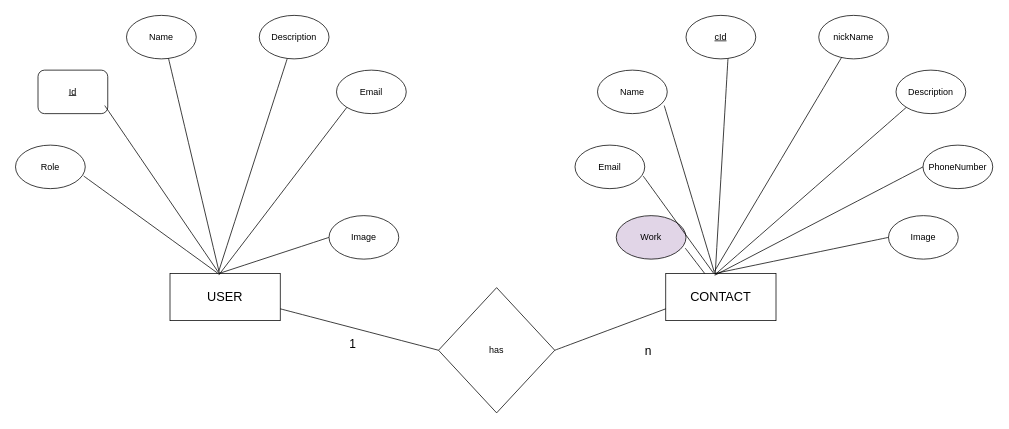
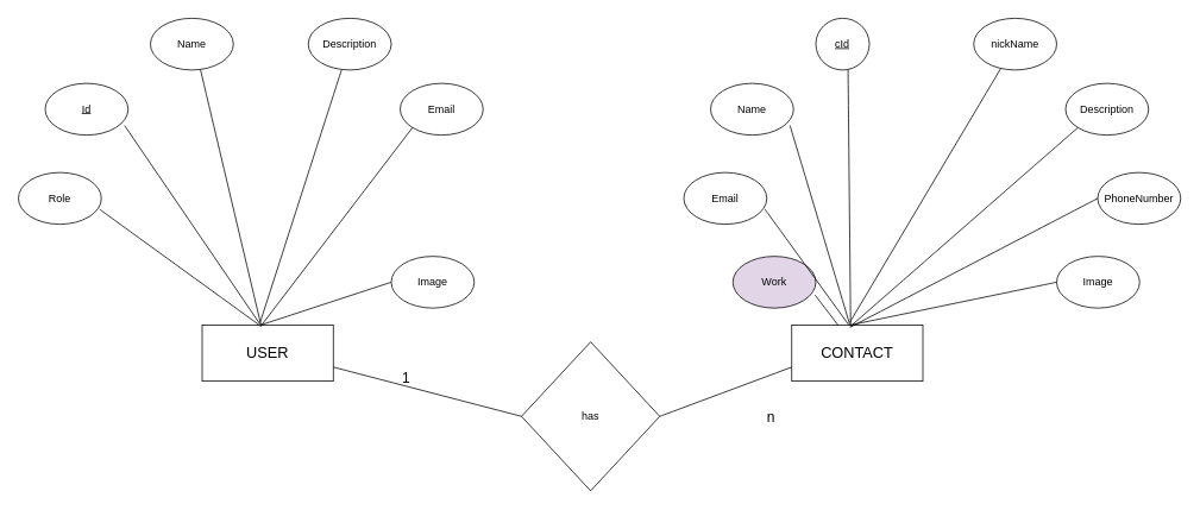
  <mxCell id="0" />
  <mxCell id="1" parent="0" />
  <mxCell id="2" value="&lt;font style=&quot;font-size: 17px;&quot;&gt;USER&lt;/font&gt;" style="rounded=0;whiteSpace=wrap;html=1;" vertex="1" parent="1"><mxGeometry x="226" y="364" width="147" height="63" as="geometry" /></mxCell>
- <mxCell id="3" value="&lt;u&gt;Id&lt;/u&gt;" style="whiteSpace=wrap;html=1;rounded=1;" vertex="1" parent="1"><mxGeometry x="50" y="93" width="93" height="58" as="geometry" /></mxCell>
+ <mxCell id="3" value="&lt;u&gt;Id&lt;/u&gt;" style="ellipse;whiteSpace=wrap;html=1;" vertex="1" parent="1"><mxGeometry x="50" y="93" width="93" height="58" as="geometry" /></mxCell>
  <mxCell id="4" value="Name" style="ellipse;whiteSpace=wrap;html=1;" vertex="1" parent="1"><mxGeometry x="168" y="20" width="93" height="58" as="geometry" /></mxCell>
  <mxCell id="5" value="Email" style="ellipse;whiteSpace=wrap;html=1;" vertex="1" parent="1"><mxGeometry x="448" y="93" width="93" height="58" as="geometry" /></mxCell>
  <mxCell id="6" value="Image" style="ellipse;whiteSpace=wrap;html=1;" vertex="1" parent="1"><mxGeometry x="438" y="287" width="93" height="58" as="geometry" /></mxCell>
  <mxCell id="7" value="Description" style="ellipse;whiteSpace=wrap;html=1;" vertex="1" parent="1"><mxGeometry x="345" y="20" width="93" height="58" as="geometry" /></mxCell>
  <mxCell id="8" value="Role" style="ellipse;whiteSpace=wrap;html=1;" vertex="1" parent="1"><mxGeometry x="20" y="193" width="93" height="58" as="geometry" /></mxCell>
  <mxCell id="9" value="has" style="rhombus;whiteSpace=wrap;html=1;" vertex="1" parent="1"><mxGeometry x="584" y="383" width="155" height="167" as="geometry" /></mxCell>
  <mxCell id="10" value="" style="endArrow=none;html=1;rounded=0;fontSize=12;startSize=8;endSize=8;curved=1;exitX=0.978;exitY=0.711;exitDx=0;exitDy=0;exitPerimeter=0;entryX=0.435;entryY=0;entryDx=0;entryDy=0;entryPerimeter=0;" edge="1" parent="1" source="8" target="2"><mxGeometry width="50" height="50" relative="1" as="geometry"><mxPoint x="177" y="340" as="sourcePoint" /><mxPoint x="297" y="312" as="targetPoint" /></mxGeometry></mxCell>
  <mxCell id="11" value="" style="endArrow=none;html=1;rounded=0;fontSize=12;startSize=8;endSize=8;curved=1;exitX=0.957;exitY=0.815;exitDx=0;exitDy=0;exitPerimeter=0;entryX=0.442;entryY=-0.012;entryDx=0;entryDy=0;entryPerimeter=0;" edge="1" parent="1" source="3" target="2"><mxGeometry width="50" height="50" relative="1" as="geometry"><mxPoint x="176" y="156" as="sourcePoint" /><mxPoint x="308" y="328" as="targetPoint" /></mxGeometry></mxCell>
  <mxCell id="12" value="" style="endArrow=none;html=1;rounded=0;fontSize=12;startSize=8;endSize=8;curved=1;exitX=0.602;exitY=0.987;exitDx=0;exitDy=0;exitPerimeter=0;entryX=0.449;entryY=0.004;entryDx=0;entryDy=0;entryPerimeter=0;" edge="1" parent="1" source="4" target="2"><mxGeometry width="50" height="50" relative="1" as="geometry"><mxPoint x="149" y="150" as="sourcePoint" /><mxPoint x="306" y="321" as="targetPoint" /></mxGeometry></mxCell>
  <mxCell id="13" value="" style="endArrow=none;html=1;rounded=0;fontSize=12;startSize=8;endSize=8;curved=1;entryX=0.442;entryY=-0.044;entryDx=0;entryDy=0;entryPerimeter=0;" edge="1" parent="1" source="7" target="2"><mxGeometry width="50" height="50" relative="1" as="geometry"><mxPoint x="159" y="160" as="sourcePoint" /><mxPoint x="311" y="383" as="targetPoint" /></mxGeometry></mxCell>
  <mxCell id="14" value="" style="endArrow=none;html=1;rounded=0;fontSize=12;startSize=8;endSize=8;curved=1;exitX=0;exitY=1;exitDx=0;exitDy=0;entryX=0.442;entryY=0.036;entryDx=0;entryDy=0;entryPerimeter=0;" edge="1" parent="1" source="5" target="2"><mxGeometry width="50" height="50" relative="1" as="geometry"><mxPoint x="169" y="170" as="sourcePoint" /><mxPoint x="321" y="393" as="targetPoint" /></mxGeometry></mxCell>
  <mxCell id="15" value="" style="endArrow=none;html=1;rounded=0;fontSize=12;startSize=8;endSize=8;curved=1;exitX=0;exitY=0.5;exitDx=0;exitDy=0;entryX=0.442;entryY=0.004;entryDx=0;entryDy=0;entryPerimeter=0;" edge="1" parent="1" source="6" target="2"><mxGeometry width="50" height="50" relative="1" as="geometry"><mxPoint x="189" y="190" as="sourcePoint" /><mxPoint x="341" y="413" as="targetPoint" /></mxGeometry></mxCell>
  <mxCell id="16" value="&lt;span style=&quot;font-size: 17px;&quot;&gt;CONTACT&lt;/span&gt;" style="rounded=0;whiteSpace=wrap;html=1;" vertex="1" parent="1"><mxGeometry x="887" y="364" width="147" height="63" as="geometry" /></mxCell>
  <mxCell id="17" value="Name" style="ellipse;whiteSpace=wrap;html=1;" vertex="1" parent="1"><mxGeometry x="796" y="93" width="93" height="58" as="geometry" /></mxCell>
- <mxCell id="18" value="&lt;u&gt;cId&lt;/u&gt;" style="ellipse;whiteSpace=wrap;html=1;" vertex="1" parent="1"><mxGeometry x="914" y="20" width="93" height="58" as="geometry" /></mxCell>
+ <mxCell id="18" value="&lt;u&gt;cId&lt;/u&gt;" style="ellipse;whiteSpace=wrap;html=1;" vertex="1" parent="1"><mxGeometry x="914" y="20" width="60" height="58" as="geometry" /></mxCell>
  <mxCell id="19" value="Description" style="ellipse;whiteSpace=wrap;html=1;" vertex="1" parent="1"><mxGeometry x="1194" y="93" width="93" height="58" as="geometry" /></mxCell>
  <mxCell id="20" value="PhoneNumber" style="ellipse;whiteSpace=wrap;html=1;" vertex="1" parent="1"><mxGeometry x="1230" y="193" width="93" height="58" as="geometry" /></mxCell>
  <mxCell id="21" value="Image" style="ellipse;whiteSpace=wrap;html=1;" vertex="1" parent="1"><mxGeometry x="1184" y="287" width="93" height="58" as="geometry" /></mxCell>
  <mxCell id="22" value="nickName" style="ellipse;whiteSpace=wrap;html=1;" vertex="1" parent="1"><mxGeometry x="1091" y="20" width="93" height="58" as="geometry" /></mxCell>
  <mxCell id="23" value="Email" style="ellipse;whiteSpace=wrap;html=1;" vertex="1" parent="1"><mxGeometry x="766" y="193" width="93" height="58" as="geometry" /></mxCell>
  <mxCell id="24" value="Work" style="ellipse;whiteSpace=wrap;html=1;fillColor=#e1d5e7;" vertex="1" parent="1"><mxGeometry x="821" y="287" width="93" height="58" as="geometry" /></mxCell>
  <mxCell id="25" value="" style="endArrow=none;html=1;rounded=0;fontSize=12;startSize=8;endSize=8;curved=1;entryX=0.354;entryY=0.004;entryDx=0;entryDy=0;entryPerimeter=0;exitX=0.989;exitY=0.746;exitDx=0;exitDy=0;exitPerimeter=0;" edge="1" parent="1" source="24" target="16"><mxGeometry width="50" height="50" relative="1" as="geometry"><mxPoint x="997" y="320" as="sourcePoint" /><mxPoint x="1399" y="309" as="targetPoint" /></mxGeometry></mxCell>
  <mxCell id="26" value="" style="endArrow=none;html=1;rounded=0;fontSize=12;startSize=8;endSize=8;curved=1;exitX=0.978;exitY=0.711;exitDx=0;exitDy=0;exitPerimeter=0;entryX=0.435;entryY=0;entryDx=0;entryDy=0;entryPerimeter=0;" edge="1" parent="1" source="23" target="16"><mxGeometry width="50" height="50" relative="1" as="geometry"><mxPoint x="923" y="340" as="sourcePoint" /><mxPoint x="1043" y="312" as="targetPoint" /></mxGeometry></mxCell>
  <mxCell id="27" value="" style="endArrow=none;html=1;rounded=0;fontSize=12;startSize=8;endSize=8;curved=1;exitX=0.957;exitY=0.815;exitDx=0;exitDy=0;exitPerimeter=0;entryX=0.442;entryY=-0.012;entryDx=0;entryDy=0;entryPerimeter=0;" edge="1" parent="1" source="17" target="16"><mxGeometry width="50" height="50" relative="1" as="geometry"><mxPoint x="922" y="156" as="sourcePoint" /><mxPoint x="1054" y="328" as="targetPoint" /></mxGeometry></mxCell>
  <mxCell id="28" value="" style="endArrow=none;html=1;rounded=0;fontSize=12;startSize=8;endSize=8;curved=1;exitX=0.602;exitY=0.987;exitDx=0;exitDy=0;exitPerimeter=0;entryX=0.449;entryY=0.004;entryDx=0;entryDy=0;entryPerimeter=0;" edge="1" parent="1" source="18" target="16"><mxGeometry width="50" height="50" relative="1" as="geometry"><mxPoint x="895" y="150" as="sourcePoint" /><mxPoint x="1052" y="321" as="targetPoint" /></mxGeometry></mxCell>
  <mxCell id="29" value="" style="endArrow=none;html=1;rounded=0;fontSize=12;startSize=8;endSize=8;curved=1;entryX=0.442;entryY=-0.044;entryDx=0;entryDy=0;entryPerimeter=0;" edge="1" parent="1" source="22" target="16"><mxGeometry width="50" height="50" relative="1" as="geometry"><mxPoint x="905" y="160" as="sourcePoint" /><mxPoint x="1057" y="383" as="targetPoint" /></mxGeometry></mxCell>
  <mxCell id="30" value="" style="endArrow=none;html=1;rounded=0;fontSize=12;startSize=8;endSize=8;curved=1;exitX=0;exitY=1;exitDx=0;exitDy=0;entryX=0.442;entryY=0.036;entryDx=0;entryDy=0;entryPerimeter=0;" edge="1" parent="1" source="19" target="16"><mxGeometry width="50" height="50" relative="1" as="geometry"><mxPoint x="915" y="170" as="sourcePoint" /><mxPoint x="1067" y="393" as="targetPoint" /></mxGeometry></mxCell>
  <mxCell id="31" value="" style="endArrow=none;html=1;rounded=0;fontSize=12;startSize=8;endSize=8;curved=1;exitX=0;exitY=0.5;exitDx=0;exitDy=0;entryX=0.449;entryY=0.036;entryDx=0;entryDy=0;entryPerimeter=0;" edge="1" parent="1" source="20" target="16"><mxGeometry width="50" height="50" relative="1" as="geometry"><mxPoint x="925" y="180" as="sourcePoint" /><mxPoint x="1077" y="403" as="targetPoint" /></mxGeometry></mxCell>
  <mxCell id="32" value="" style="endArrow=none;html=1;rounded=0;fontSize=12;startSize=8;endSize=8;curved=1;exitX=0;exitY=0.5;exitDx=0;exitDy=0;entryX=0.442;entryY=0.004;entryDx=0;entryDy=0;entryPerimeter=0;" edge="1" parent="1" source="21" target="16"><mxGeometry width="50" height="50" relative="1" as="geometry"><mxPoint x="935" y="190" as="sourcePoint" /><mxPoint x="1087" y="413" as="targetPoint" /></mxGeometry></mxCell>
  <mxCell id="33" value="" style="endArrow=none;html=1;rounded=0;fontSize=12;startSize=8;endSize=8;curved=1;exitX=1;exitY=0.75;exitDx=0;exitDy=0;entryX=0;entryY=0.5;entryDx=0;entryDy=0;" edge="1" parent="1" source="2" target="9"><mxGeometry width="50" height="50" relative="1" as="geometry"><mxPoint x="716" y="339" as="sourcePoint" /><mxPoint x="766" y="289" as="targetPoint" /></mxGeometry></mxCell>
  <mxCell id="34" value="" style="endArrow=none;html=1;rounded=0;fontSize=12;startSize=8;endSize=8;curved=1;exitX=1;exitY=0.5;exitDx=0;exitDy=0;entryX=0;entryY=0.75;entryDx=0;entryDy=0;" edge="1" parent="1" source="9" target="16"><mxGeometry width="50" height="50" relative="1" as="geometry"><mxPoint x="716" y="339" as="sourcePoint" /><mxPoint x="766" y="289" as="targetPoint" /></mxGeometry></mxCell>
- <mxCell id="35" value="1" style="text;html=1;align=center;verticalAlign=middle;whiteSpace=wrap;rounded=0;fontSize=16;" vertex="1" parent="1"><mxGeometry x="440" y="443" width="60" height="30" as="geometry" /></mxCell>
+ <mxCell id="35" value="1" style="text;html=1;align=center;verticalAlign=middle;whiteSpace=wrap;rounded=0;fontSize=16;" vertex="1" parent="1"><mxGeometry x="425" y="408" width="60" height="30" as="geometry" /></mxCell>
  <mxCell id="36" value="n" style="text;html=1;align=center;verticalAlign=middle;whiteSpace=wrap;rounded=0;fontSize=16;" vertex="1" parent="1"><mxGeometry x="834" y="451.5" width="60" height="30" as="geometry" /></mxCell>
